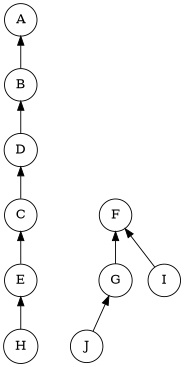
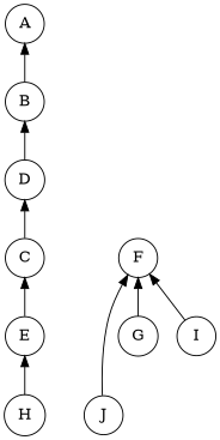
  digraph {
    rankdir=BT
    node [shape=circle]
    n1 [label=A]
    n2 [label=B]
    n3 [label=C]
    n4 [label=D]
    n5 [label=E]
    n6 [label=F]
    n7 [label=G]
    n8 [label=H]
    n9 [label=I]
    n10 [label=J]
    n2 -> n1
    n3 -> n4
    n4 -> n2
    n5 -> n3
    n7 -> n6
    n8 -> n5
    n9 -> n6
-   n10 -> n7
+   n10 -> n6
  }
